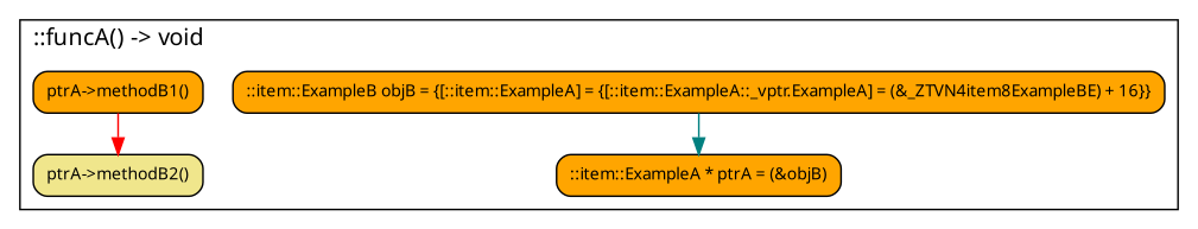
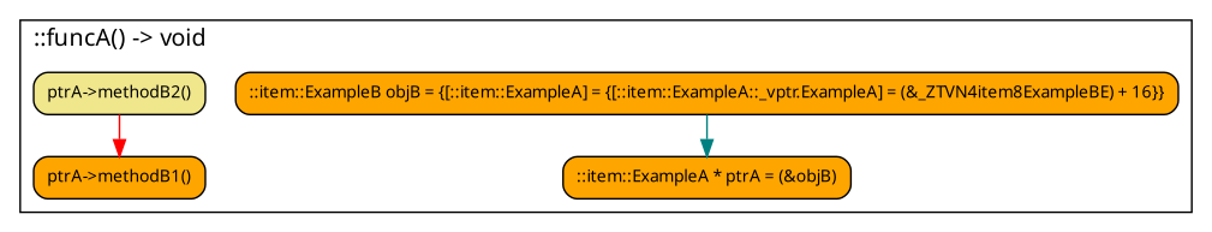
  digraph {
    fontname="Noto Sans"
    labeljust=l
    nojustify=true
    ranksep=0.35
    node [fillcolor=orange fontname="Noto Sans" fontsize=10 shape=box style="filled, rounded"]
    edge [fontname="Noto Sans"]
    n1 [height=0.35 label="::item::ExampleB objB = {[::item::ExampleA] = {[::item::ExampleA::_vptr.ExampleA] = (&_ZTVN4item8ExampleBE) + 16}}"]
    n2 [height=0.35 label="::item::ExampleA * ptrA = (&objB)"]
    n3 [fillcolor=khaki height=0.35 label="ptrA->methodB2()"]
    n4 [height=0.35 label="ptrA->methodB1()"]
    subgraph cluster_1 {
      label="::funcA() -> void"
      n1
      n2
      n3
      n4
    }
    subgraph cluster_2 {
      label="::item::ExampleA::methodB1() -> void"
    }
    subgraph cluster_3 {
      label="::item::ExampleB::methodB1() -> void"
    }
    subgraph cluster_4 {
      label="::item::ExampleA::methodB2() -> void"
    }
    subgraph cluster_5 {
      label="::item::ExampleB::methodB2() -> void"
    }
    subgraph cluster_6 {
      label="::item::ExampleB::ExampleB() -> void"
    }
    subgraph cluster_7 {
      label="::item::ExampleA::ExampleA() -> void"
    }
    n1 -> n2 [color=teal]
-   n4 -> n3 [color=red]
+   n3 -> n4 [color=red]
  }
